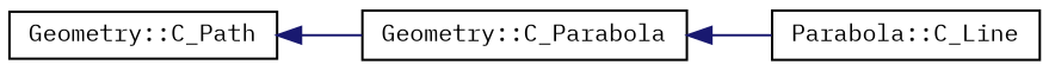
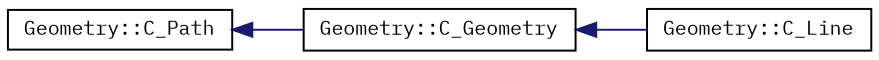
  digraph {
    fontname="IBM Plex Mono"
    rankdir=LR
    node [color=black fillcolor=white fontname="IBM Plex Mono" fontsize=10 shape=record style=filled]
    edge [color=midnightblue dir=back fontname="IBM Plex Mono" fontsize=10 labelfontname=Helvetica labelfontsize=10 style=solid]
    n1 [height=0.2 label="Geometry::C_Path" width=0.4]
-   n2 [height=0.2 label="Geometry::C_Parabola" width=0.4]
-   n3 [height=0.2 label="Parabola::C_Line" width=0.4]
+   n2 [height=0.2 label="Geometry::C_Geometry" width=0.4]
+   n3 [height=0.2 label="Geometry::C_Line" width=0.4]
    n1 -> n2
    n2 -> n3
  }
